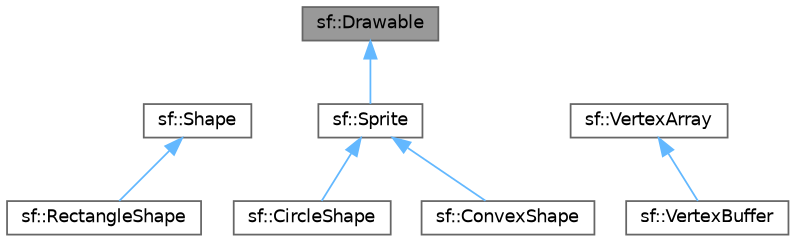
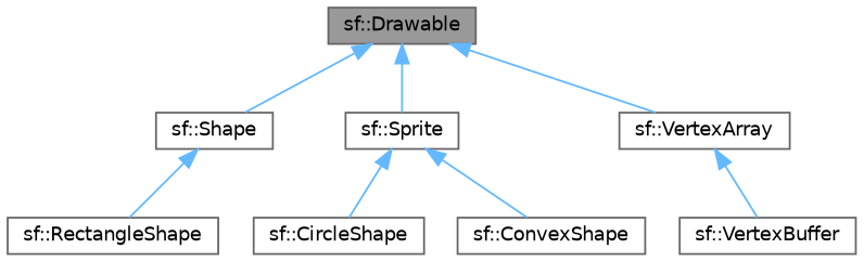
  digraph {
    node [color=gray40 fillcolor=white fontname=Helvetica fontsize=10 shape=box style=filled]
    edge [color=steelblue1 dir=back fontname=Helvetica fontsize=10 labelfontname=Helvetica labelfontsize=10 style=solid]
    n1 [fillcolor=grey60 fontcolor=black height=0.2 label="sf::Drawable" width=0.4]
    n2 [height=0.2 label="sf::Shape" width=0.4]
    n3 [height=0.2 label="sf::Sprite" width=0.4]
    n4 [height=0.2 label="sf::VertexArray" width=0.4]
    n5 [height=0.2 label="sf::RectangleShape" width=0.4]
    n6 [height=0.2 label="sf::CircleShape" width=0.4]
    n7 [height=0.2 label="sf::ConvexShape" width=0.4]
    n8 [height=0.2 label="sf::VertexBuffer" width=0.4]
+   n1 -> n2
    n1 -> n3
+   n1 -> n4
    n2 -> n5
    n3 -> n6
    n3 -> n7
    n4 -> n8
  }
